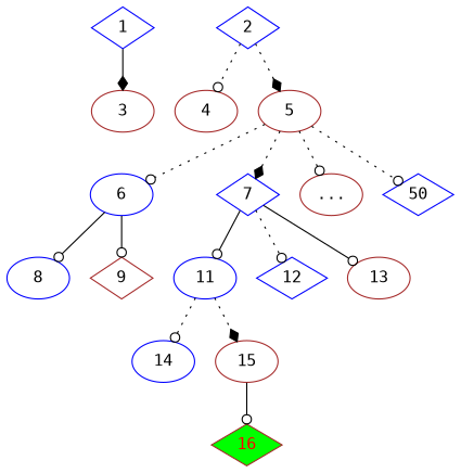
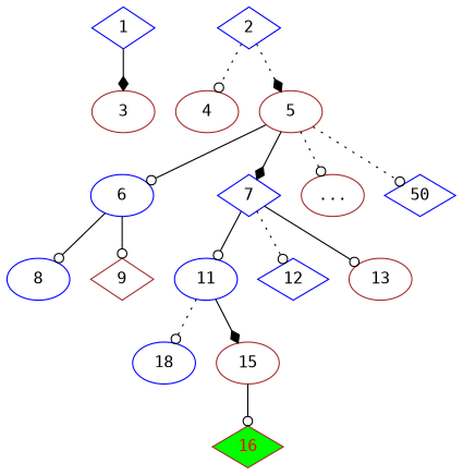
  digraph {
    fontname="DejaVu Sans Mono"
    node [color=blue fontname="DejaVu Sans Mono" shape=ellipse]
    edge [arrowhead=odot fontname="DejaVu Sans Mono" style=dotted]
    1 [shape=diamond]
    3 [color=brown]
    2 [shape=diamond]
    4 [color=brown]
    5 [color=brown]
    6
    7 [shape=diamond]
    "..." [color=brown]
    50 [shape=diamond]
    8
    9 [color=brown shape=diamond]
    11
    12 [shape=diamond]
    13 [color=brown]
-   14
+   14 [label=18]
    15 [color=brown]
    16 [color=brown fillcolor=green fontcolor=red shape=diamond style=filled]
    1 -> 3 [arrowhead=diamond style=solid]
    2 -> 4
    2 -> 5 [arrowhead=diamond]
-   5 -> 6
-   5 -> 7 [arrowhead=diamond]
+   5 -> 6 [style=solid]
+   5 -> 7 [arrowhead=diamond style=solid]
    5 -> "..."
    5 -> 50
    6 -> 8 [style=solid]
    6 -> 9 [style=solid]
    7 -> 11 [style=solid]
    7 -> 12
    7 -> 13 [style=solid]
    11 -> 14
-   11 -> 15 [arrowhead=diamond]
+   11 -> 15 [arrowhead=diamond style=solid]
    15 -> 16 [style=solid]
  }
